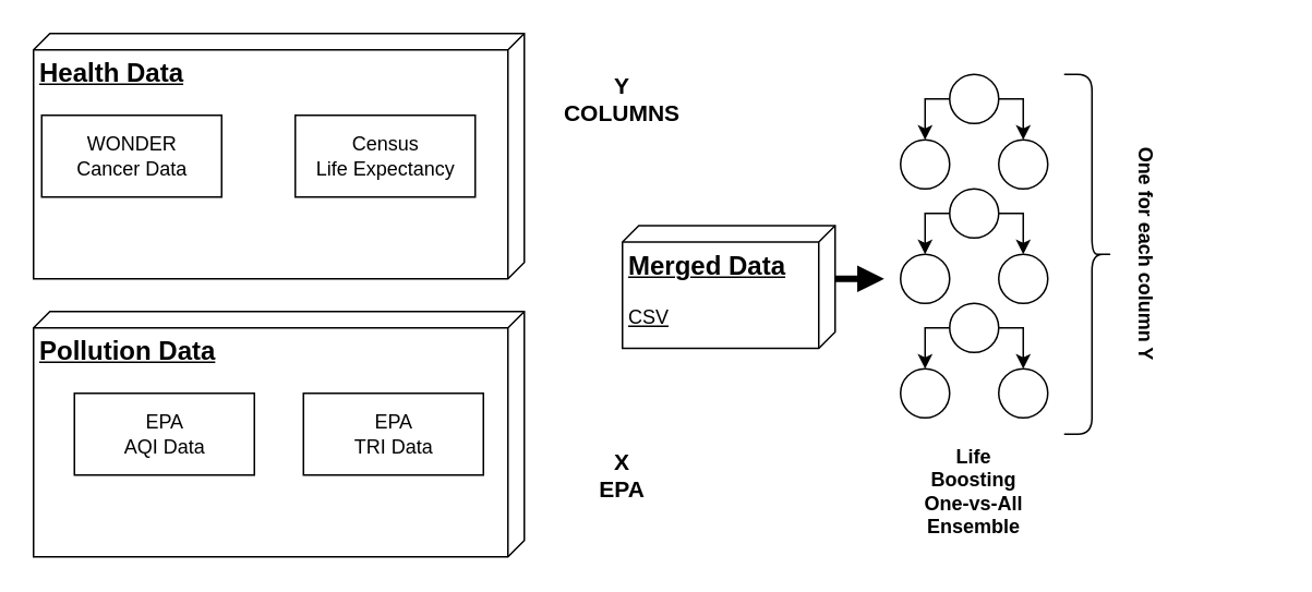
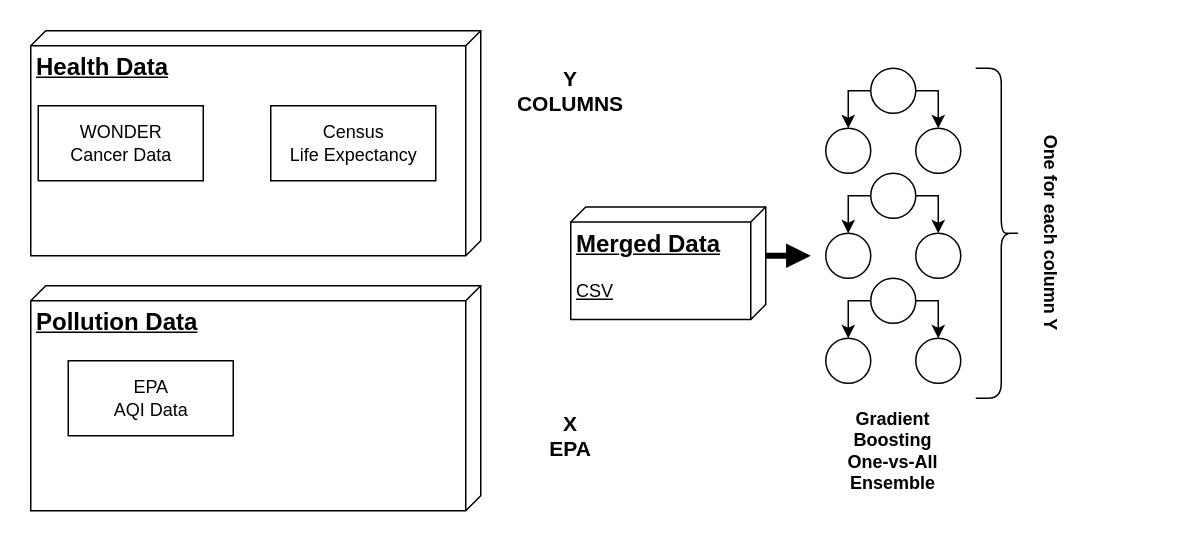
  <mxCell id="0" />
  <mxCell id="1" parent="0" />
  <mxCell id="2" value="&lt;font style=&quot;font-size: 16px&quot;&gt;&lt;b&gt;Health Data&lt;br&gt;&lt;/b&gt;&lt;/font&gt;" style="verticalAlign=top;align=left;spacingTop=8;spacingLeft=2;spacingRight=12;shape=cube;size=10;direction=south;fontStyle=4;html=1;" vertex="1" parent="1"><mxGeometry x="20" y="20" width="300" height="150" as="geometry" /></mxCell>
  <mxCell id="3" value="&lt;font size=&quot;1&quot;&gt;&lt;b style=&quot;font-size: 16px&quot;&gt;Pollution Data&lt;/b&gt;&lt;/font&gt;" style="verticalAlign=top;align=left;spacingTop=8;spacingLeft=2;spacingRight=12;shape=cube;size=10;direction=south;fontStyle=4;html=1;" vertex="1" parent="1"><mxGeometry x="20" y="190" width="300" height="150" as="geometry" /></mxCell>
  <mxCell id="4" style="edgeStyle=orthogonalEdgeStyle;rounded=0;orthogonalLoop=1;jettySize=auto;html=1;exitX=0;exitY=0;exitDx=32.5;exitDy=0;exitPerimeter=0;strokeWidth=4;endArrow=block;endFill=1;" edge="1" parent="1" source="5"><mxGeometry relative="1" as="geometry"><mxPoint x="540" y="170" as="targetPoint" /></mxGeometry></mxCell>
  <mxCell id="5" value="&lt;div&gt;&lt;font style=&quot;font-size: 16px&quot;&gt;&lt;b&gt;Merged Data&lt;/b&gt;&lt;/font&gt;&lt;/div&gt;&lt;div&gt;&lt;br&gt;&lt;/div&gt;&lt;div&gt;CSV&lt;br&gt;&lt;/div&gt;" style="verticalAlign=top;align=left;spacingTop=8;spacingLeft=2;spacingRight=12;shape=cube;size=10;direction=south;fontStyle=4;html=1;" vertex="1" parent="1"><mxGeometry x="380" y="137.5" width="130" height="75" as="geometry" /></mxCell>
  <mxCell id="6" value="&lt;font style=&quot;font-size: 14px&quot;&gt;&lt;b&gt;Y COLUMNS&lt;br&gt;&lt;/b&gt;&lt;/font&gt;" style="text;html=1;strokeColor=none;fillColor=none;align=center;verticalAlign=middle;whiteSpace=wrap;rounded=0;" vertex="1" parent="1"><mxGeometry x="360" y="50" width="40" height="20" as="geometry" /></mxCell>
  <mxCell id="7" value="&lt;font style=&quot;font-size: 14px&quot;&gt;&lt;b&gt;X EPA&lt;br&gt;&lt;/b&gt;&lt;/font&gt;" style="text;html=1;strokeColor=none;fillColor=none;align=center;verticalAlign=middle;whiteSpace=wrap;rounded=0;" vertex="1" parent="1"><mxGeometry x="360" y="280" width="40" height="20" as="geometry" /></mxCell>
  <mxCell id="8" value="" style="group" vertex="1" connectable="0" parent="1"><mxGeometry x="550" y="45" width="90" height="290" as="geometry" /></mxCell>
  <mxCell id="9" value="" style="group" vertex="1" connectable="0" parent="8"><mxGeometry width="90" height="210" as="geometry" /></mxCell>
  <mxCell id="10" value="" style="group" vertex="1" connectable="0" parent="9"><mxGeometry width="90" height="70" as="geometry" /></mxCell>
  <mxCell id="11" value="" style="ellipse;whiteSpace=wrap;html=1;aspect=fixed;" vertex="1" parent="10"><mxGeometry x="30" width="30" height="30" as="geometry" /></mxCell>
  <mxCell id="12" value="" style="ellipse;whiteSpace=wrap;html=1;aspect=fixed;" vertex="1" parent="10"><mxGeometry y="40" width="30" height="30" as="geometry" /></mxCell>
  <mxCell id="13" style="edgeStyle=orthogonalEdgeStyle;rounded=0;orthogonalLoop=1;jettySize=auto;html=1;exitX=0;exitY=0.5;exitDx=0;exitDy=0;entryX=0.5;entryY=0;entryDx=0;entryDy=0;" edge="1" parent="10" source="11" target="12"><mxGeometry relative="1" as="geometry" /></mxCell>
  <mxCell id="14" value="" style="ellipse;whiteSpace=wrap;html=1;aspect=fixed;" vertex="1" parent="10"><mxGeometry x="60" y="40" width="30" height="30" as="geometry" /></mxCell>
  <mxCell id="15" style="edgeStyle=orthogonalEdgeStyle;rounded=0;orthogonalLoop=1;jettySize=auto;html=1;exitX=1;exitY=0.5;exitDx=0;exitDy=0;entryX=0.5;entryY=0;entryDx=0;entryDy=0;" edge="1" parent="10" source="11" target="14"><mxGeometry relative="1" as="geometry" /></mxCell>
  <mxCell id="16" value="" style="group" vertex="1" connectable="0" parent="9"><mxGeometry y="70" width="90" height="70" as="geometry" /></mxCell>
  <mxCell id="17" value="" style="ellipse;whiteSpace=wrap;html=1;aspect=fixed;" vertex="1" parent="16"><mxGeometry x="30" width="30" height="30" as="geometry" /></mxCell>
  <mxCell id="18" value="" style="ellipse;whiteSpace=wrap;html=1;aspect=fixed;" vertex="1" parent="16"><mxGeometry y="40" width="30" height="30" as="geometry" /></mxCell>
  <mxCell id="19" style="edgeStyle=orthogonalEdgeStyle;rounded=0;orthogonalLoop=1;jettySize=auto;html=1;exitX=0;exitY=0.5;exitDx=0;exitDy=0;entryX=0.5;entryY=0;entryDx=0;entryDy=0;" edge="1" parent="16" source="17" target="18"><mxGeometry relative="1" as="geometry" /></mxCell>
  <mxCell id="20" value="" style="ellipse;whiteSpace=wrap;html=1;aspect=fixed;" vertex="1" parent="16"><mxGeometry x="60" y="40" width="30" height="30" as="geometry" /></mxCell>
  <mxCell id="21" style="edgeStyle=orthogonalEdgeStyle;rounded=0;orthogonalLoop=1;jettySize=auto;html=1;exitX=1;exitY=0.5;exitDx=0;exitDy=0;entryX=0.5;entryY=0;entryDx=0;entryDy=0;" edge="1" parent="16" source="17" target="20"><mxGeometry relative="1" as="geometry" /></mxCell>
  <mxCell id="22" value="" style="group" vertex="1" connectable="0" parent="9"><mxGeometry y="140" width="90" height="70" as="geometry" /></mxCell>
  <mxCell id="23" value="" style="ellipse;whiteSpace=wrap;html=1;aspect=fixed;" vertex="1" parent="22"><mxGeometry x="30" width="30" height="30" as="geometry" /></mxCell>
  <mxCell id="24" value="" style="ellipse;whiteSpace=wrap;html=1;aspect=fixed;" vertex="1" parent="22"><mxGeometry y="40" width="30" height="30" as="geometry" /></mxCell>
  <mxCell id="25" style="edgeStyle=orthogonalEdgeStyle;rounded=0;orthogonalLoop=1;jettySize=auto;html=1;exitX=0;exitY=0.5;exitDx=0;exitDy=0;entryX=0.5;entryY=0;entryDx=0;entryDy=0;" edge="1" parent="22" source="23" target="24"><mxGeometry relative="1" as="geometry" /></mxCell>
  <mxCell id="26" value="" style="ellipse;whiteSpace=wrap;html=1;aspect=fixed;" vertex="1" parent="22"><mxGeometry x="60" y="40" width="30" height="30" as="geometry" /></mxCell>
  <mxCell id="27" style="edgeStyle=orthogonalEdgeStyle;rounded=0;orthogonalLoop=1;jettySize=auto;html=1;exitX=1;exitY=0.5;exitDx=0;exitDy=0;entryX=0.5;entryY=0;entryDx=0;entryDy=0;" edge="1" parent="22" source="23" target="26"><mxGeometry relative="1" as="geometry" /></mxCell>
- <mxCell id="28" value="&lt;div&gt;Life&lt;/div&gt;&lt;div&gt;Boosting&lt;/div&gt;&lt;div&gt;One-vs-All&lt;/div&gt;&lt;div&gt;Ensemble&lt;br&gt;&lt;/div&gt;" style="text;html=1;strokeColor=none;fillColor=none;align=center;verticalAlign=middle;whiteSpace=wrap;rounded=0;fontStyle=1" vertex="1" parent="8"><mxGeometry y="220" width="90" height="70" as="geometry" /></mxCell>
+ <mxCell id="28" value="&lt;div&gt;Gradient&lt;/div&gt;&lt;div&gt;Boosting&lt;/div&gt;&lt;div&gt;One-vs-All&lt;/div&gt;&lt;div&gt;Ensemble&lt;br&gt;&lt;/div&gt;" style="text;html=1;strokeColor=none;fillColor=none;align=center;verticalAlign=middle;whiteSpace=wrap;rounded=0;fontStyle=1" vertex="1" parent="8"><mxGeometry y="220" width="90" height="70" as="geometry" /></mxCell>
  <mxCell id="29" value="" style="shape=curlyBracket;whiteSpace=wrap;html=1;rounded=1;size=0.433;rotation=-180;" vertex="1" parent="1"><mxGeometry x="650" y="45" width="30" height="220" as="geometry" /></mxCell>
  <mxCell id="30" value="One for each column Y" style="text;html=1;strokeColor=none;fillColor=none;align=center;verticalAlign=middle;whiteSpace=wrap;rounded=0;fontStyle=1;rotation=90;" vertex="1" parent="1"><mxGeometry x="620" y="145" width="160" height="20" as="geometry" /></mxCell>
  <mxCell id="31" value="&lt;div&gt;WONDER&lt;/div&gt;&lt;div&gt;Cancer Data&lt;br&gt;&lt;/div&gt;" style="html=1;" vertex="1" parent="1"><mxGeometry x="25" y="70" width="110" height="50" as="geometry" /></mxCell>
  <mxCell id="32" value="&lt;div&gt;Census&lt;/div&gt;&lt;div&gt;Life Expectancy&lt;br&gt;&lt;/div&gt;" style="html=1;" vertex="1" parent="1"><mxGeometry x="180" y="70" width="110" height="50" as="geometry" /></mxCell>
  <mxCell id="33" value="&lt;div&gt;EPA&lt;/div&gt;&lt;div&gt;AQI Data&lt;br&gt;&lt;/div&gt;" style="html=1;" vertex="1" parent="1"><mxGeometry x="45" y="240" width="110" height="50" as="geometry" /></mxCell>
- <mxCell id="34" value="&lt;div&gt;EPA&lt;/div&gt;&lt;div&gt;TRI Data&lt;br&gt;&lt;/div&gt;" style="html=1;" vertex="1" parent="1"><mxGeometry x="185" y="240" width="110" height="50" as="geometry" /></mxCell>
